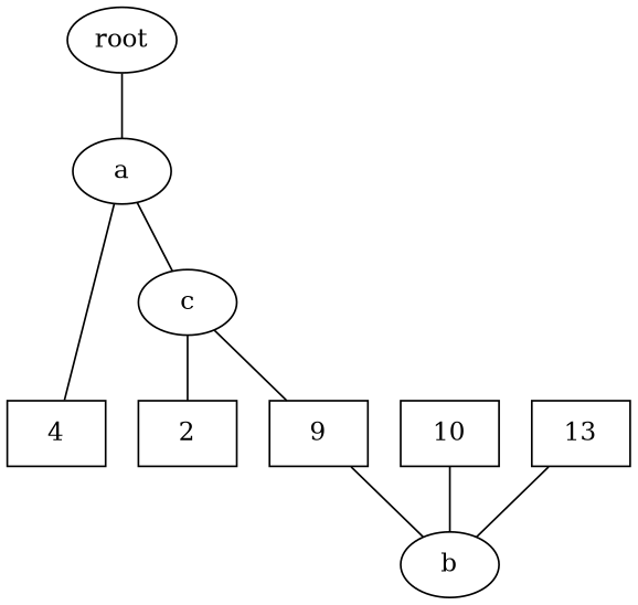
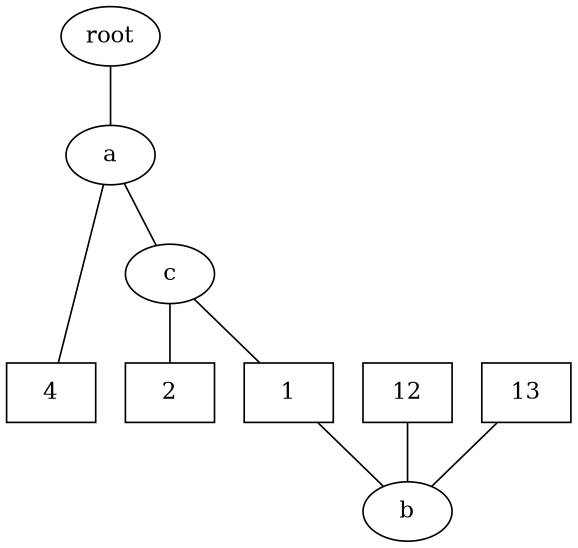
  digraph {
    node [shape=box]
    edge [dir=none]
    n1 [label=4]
    n2 [label=2]
-   9
-   10
+   9 [label=1]
+   10 [label=12]
    n5 [label=13]
    b [shape=""]
    root [shape=""]
    a [shape=""]
    c [shape=""]
    subgraph sub_1 {
      rank=same
      n1
      n2
      9
      10
      n5
    }
    n1 -> n2 [style=invis dir=""]
    n2 -> 9 [style=invis dir=""]
    9 -> 10 [style=invis dir=""]
    9 -> b
    10 -> n5 [style=invis dir=""]
    b -> 10
    b -> n5
    root -> a
    a -> n1
    a -> c
    c -> n2
    c -> 9
  }
